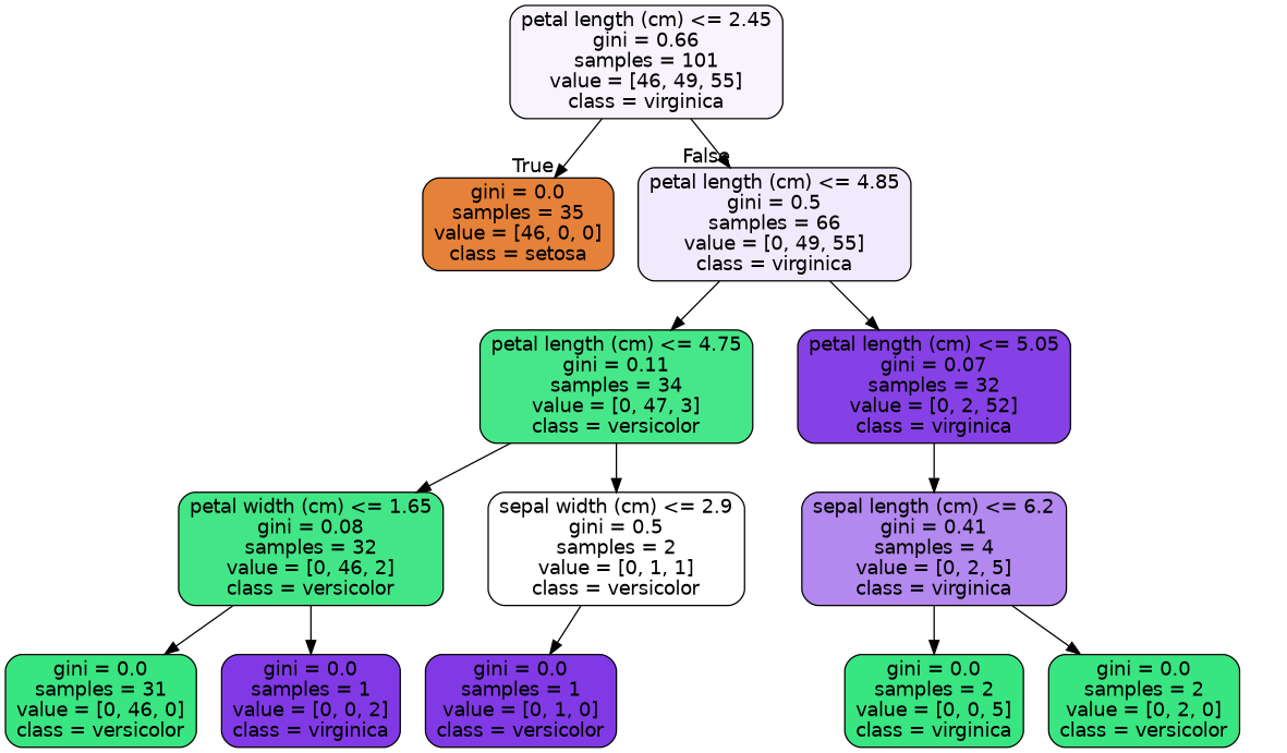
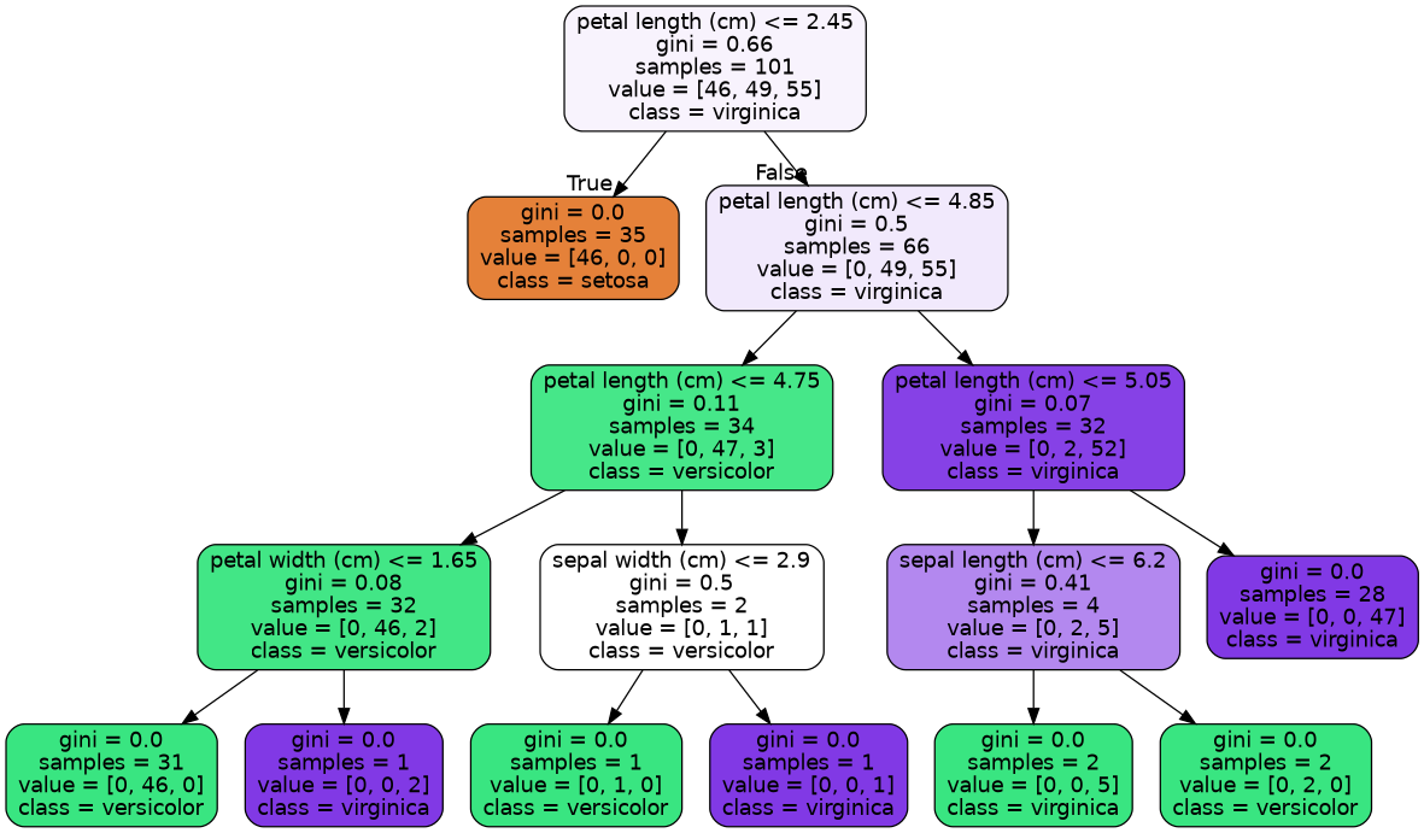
  digraph {
    node [color=black fillcolor="#39e581" fontname=helvetica shape=box style="filled, rounded"]
    edge [fontname=helvetica]
    n1 [fillcolor="#f8f3fd" label="petal length (cm) <= 2.45\ngini = 0.66\nsamples = 101\nvalue = [46, 49, 55]\nclass = virginica"]
    n2 [fillcolor="#e58139" label="gini = 0.0\nsamples = 35\nvalue = [46, 0, 0]\nclass = setosa"]
    n3 [fillcolor="#f1e9fc" label="petal length (cm) <= 4.85\ngini = 0.5\nsamples = 66\nvalue = [0, 49, 55]\nclass = virginica"]
    n4 [fillcolor="#46e789" label="petal length (cm) <= 4.75\ngini = 0.11\nsamples = 34\nvalue = [0, 47, 3]\nclass = versicolor"]
    n5 [fillcolor="#8641e6" label="petal length (cm) <= 5.05\ngini = 0.07\nsamples = 32\nvalue = [0, 2, 52]\nclass = virginica"]
    n6 [fillcolor="#42e686" label="petal width (cm) <= 1.65\ngini = 0.08\nsamples = 32\nvalue = [0, 46, 2]\nclass = versicolor"]
    n7 [fillcolor="#ffffff" label="sepal width (cm) <= 2.9\ngini = 0.5\nsamples = 2\nvalue = [0, 1, 1]\nclass = versicolor"]
    n8 [fillcolor="#b388ef" label="sepal length (cm) <= 6.2\ngini = 0.41\nsamples = 4\nvalue = [0, 2, 5]\nclass = virginica"]
+   n9 [fillcolor="#8139e5" label="gini = 0.0\nsamples = 28\nvalue = [0, 0, 47]\nclass = virginica"]
    n10 [label="gini = 0.0\nsamples = 31\nvalue = [0, 46, 0]\nclass = versicolor"]
    n11 [fillcolor="#8139e5" label="gini = 0.0\nsamples = 1\nvalue = [0, 0, 2]\nclass = virginica"]
-   n12 [fillcolor="#8139e5" label="gini = 0.0\nsamples = 1\nvalue = [0, 1, 0]\nclass = versicolor"]
+   n12 [label="gini = 0.0\nsamples = 1\nvalue = [0, 1, 0]\nclass = versicolor"]
+   n13 [fillcolor="#8139e5" label="gini = 0.0\nsamples = 1\nvalue = [0, 0, 1]\nclass = virginica"]
    n14 [label="gini = 0.0\nsamples = 2\nvalue = [0, 0, 5]\nclass = virginica"]
    n15 [label="gini = 0.0\nsamples = 2\nvalue = [0, 2, 0]\nclass = versicolor"]
    n1 -> n2 [headlabel=True labelangle=45 labeldistance=2.5]
    n1 -> n3 [headlabel=False labelangle=-45 labeldistance=2.5]
    n3 -> n4
    n3 -> n5
    n4 -> n6
    n4 -> n7
    n5 -> n8
+   n5 -> n9
    n6 -> n10
    n6 -> n11
    n7 -> n12
+   n7 -> n13
    n8 -> n14
    n8 -> n15
  }
